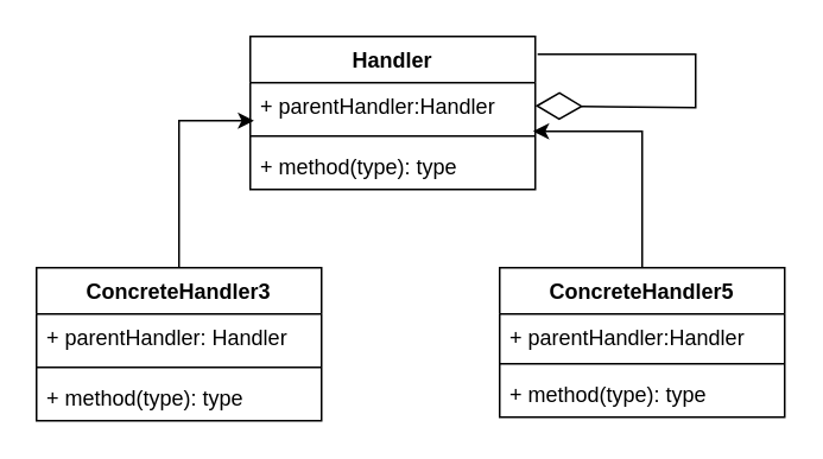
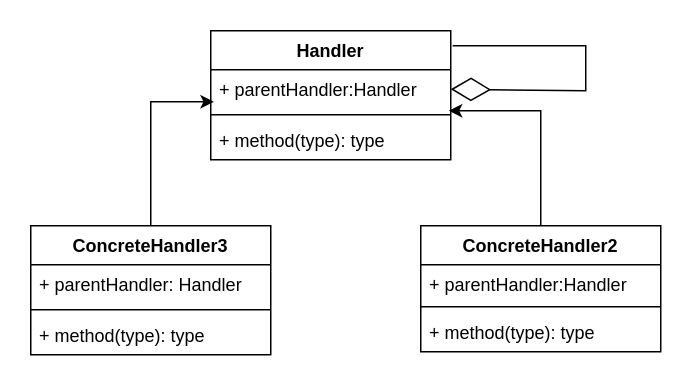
  <mxCell id="0" />
  <mxCell id="1" parent="0" />
  <mxCell id="2" value="Handler" style="swimlane;fontStyle=1;align=center;verticalAlign=top;childLayout=stackLayout;horizontal=1;startSize=26;horizontalStack=0;resizeParent=1;resizeParentMax=0;resizeLast=0;collapsible=1;marginBottom=0;" vertex="1" parent="1"><mxGeometry x="140" y="20" width="160" height="86" as="geometry" /></mxCell>
  <mxCell id="3" value="+ parentHandler:Handler" style="text;strokeColor=none;fillColor=none;align=left;verticalAlign=top;spacingLeft=4;spacingRight=4;overflow=hidden;rotatable=0;points=[[0,0.5],[1,0.5]];portConstraint=eastwest;" vertex="1" parent="2"><mxGeometry y="26" width="160" height="26" as="geometry" /></mxCell>
  <mxCell id="4" value="" style="line;strokeWidth=1;fillColor=none;align=left;verticalAlign=middle;spacingTop=-1;spacingLeft=3;spacingRight=3;rotatable=0;labelPosition=right;points=[];portConstraint=eastwest;strokeColor=inherit;" vertex="1" parent="2"><mxGeometry y="52" width="160" height="8" as="geometry" /></mxCell>
  <mxCell id="5" value="+ method(type): type" style="text;strokeColor=none;fillColor=none;align=left;verticalAlign=top;spacingLeft=4;spacingRight=4;overflow=hidden;rotatable=0;points=[[0,0.5],[1,0.5]];portConstraint=eastwest;" vertex="1" parent="2"><mxGeometry y="60" width="160" height="26" as="geometry" /></mxCell>
  <mxCell id="6" value="" style="endArrow=diamondThin;endFill=0;endSize=24;html=1;rounded=0;entryX=1;entryY=0.5;entryDx=0;entryDy=0;exitX=1.008;exitY=0.116;exitDx=0;exitDy=0;exitPerimeter=0;" edge="1" parent="2" source="2" target="3"><mxGeometry width="160" relative="1" as="geometry"><mxPoint x="20" y="350" as="sourcePoint" /><mxPoint x="180" y="350" as="targetPoint" /><Array as="points"><mxPoint x="250" y="10" /><mxPoint x="250" y="40" /></Array></mxGeometry></mxCell>
  <mxCell id="7" style="edgeStyle=orthogonalEdgeStyle;rounded=0;orthogonalLoop=1;jettySize=auto;html=1;entryX=0.013;entryY=0.821;entryDx=0;entryDy=0;entryPerimeter=0;" edge="1" parent="1" source="8" target="3"><mxGeometry relative="1" as="geometry" /></mxCell>
  <mxCell id="8" value="ConcreteHandler3" style="swimlane;fontStyle=1;align=center;verticalAlign=top;childLayout=stackLayout;horizontal=1;startSize=26;horizontalStack=0;resizeParent=1;resizeParentMax=0;resizeLast=0;collapsible=1;marginBottom=0;" vertex="1" parent="1"><mxGeometry x="20" y="150" width="160" height="86" as="geometry" /></mxCell>
  <mxCell id="9" value="+ parentHandler: Handler" style="text;strokeColor=none;fillColor=none;align=left;verticalAlign=top;spacingLeft=4;spacingRight=4;overflow=hidden;rotatable=0;points=[[0,0.5],[1,0.5]];portConstraint=eastwest;" vertex="1" parent="8"><mxGeometry y="26" width="160" height="26" as="geometry" /></mxCell>
  <mxCell id="10" value="" style="line;strokeWidth=1;fillColor=none;align=left;verticalAlign=middle;spacingTop=-1;spacingLeft=3;spacingRight=3;rotatable=0;labelPosition=right;points=[];portConstraint=eastwest;strokeColor=inherit;" vertex="1" parent="8"><mxGeometry y="52" width="160" height="8" as="geometry" /></mxCell>
  <mxCell id="11" value="+ method(type): type" style="text;strokeColor=none;fillColor=none;align=left;verticalAlign=top;spacingLeft=4;spacingRight=4;overflow=hidden;rotatable=0;points=[[0,0.5],[1,0.5]];portConstraint=eastwest;" vertex="1" parent="8"><mxGeometry y="60" width="160" height="26" as="geometry" /></mxCell>
  <mxCell id="12" style="edgeStyle=orthogonalEdgeStyle;rounded=0;orthogonalLoop=1;jettySize=auto;html=1;entryX=0.992;entryY=1.051;entryDx=0;entryDy=0;entryPerimeter=0;" edge="1" parent="1" source="13" target="3"><mxGeometry relative="1" as="geometry" /></mxCell>
- <mxCell id="13" value="ConcreteHandler5" style="swimlane;fontStyle=1;align=center;verticalAlign=top;childLayout=stackLayout;horizontal=1;startSize=26;horizontalStack=0;resizeParent=1;resizeParentMax=0;resizeLast=0;collapsible=1;marginBottom=0;" vertex="1" parent="1"><mxGeometry x="280" y="150" width="160" height="84" as="geometry" /></mxCell>
+ <mxCell id="13" value="ConcreteHandler2" style="swimlane;fontStyle=1;align=center;verticalAlign=top;childLayout=stackLayout;horizontal=1;startSize=26;horizontalStack=0;resizeParent=1;resizeParentMax=0;resizeLast=0;collapsible=1;marginBottom=0;" vertex="1" parent="1"><mxGeometry x="280" y="150" width="160" height="84" as="geometry" /></mxCell>
  <mxCell id="14" value="+ parentHandler:Handler" style="text;strokeColor=none;fillColor=none;align=left;verticalAlign=top;spacingLeft=4;spacingRight=4;overflow=hidden;rotatable=0;points=[[0,0.5],[1,0.5]];portConstraint=eastwest;" vertex="1" parent="13"><mxGeometry y="26" width="160" height="24" as="geometry" /></mxCell>
  <mxCell id="15" value="" style="line;strokeWidth=1;fillColor=none;align=left;verticalAlign=middle;spacingTop=-1;spacingLeft=3;spacingRight=3;rotatable=0;labelPosition=right;points=[];portConstraint=eastwest;strokeColor=inherit;" vertex="1" parent="13"><mxGeometry y="50" width="160" height="8" as="geometry" /></mxCell>
  <mxCell id="16" value="+ method(type): type" style="text;strokeColor=none;fillColor=none;align=left;verticalAlign=top;spacingLeft=4;spacingRight=4;overflow=hidden;rotatable=0;points=[[0,0.5],[1,0.5]];portConstraint=eastwest;" vertex="1" parent="13"><mxGeometry y="58" width="160" height="26" as="geometry" /></mxCell>
